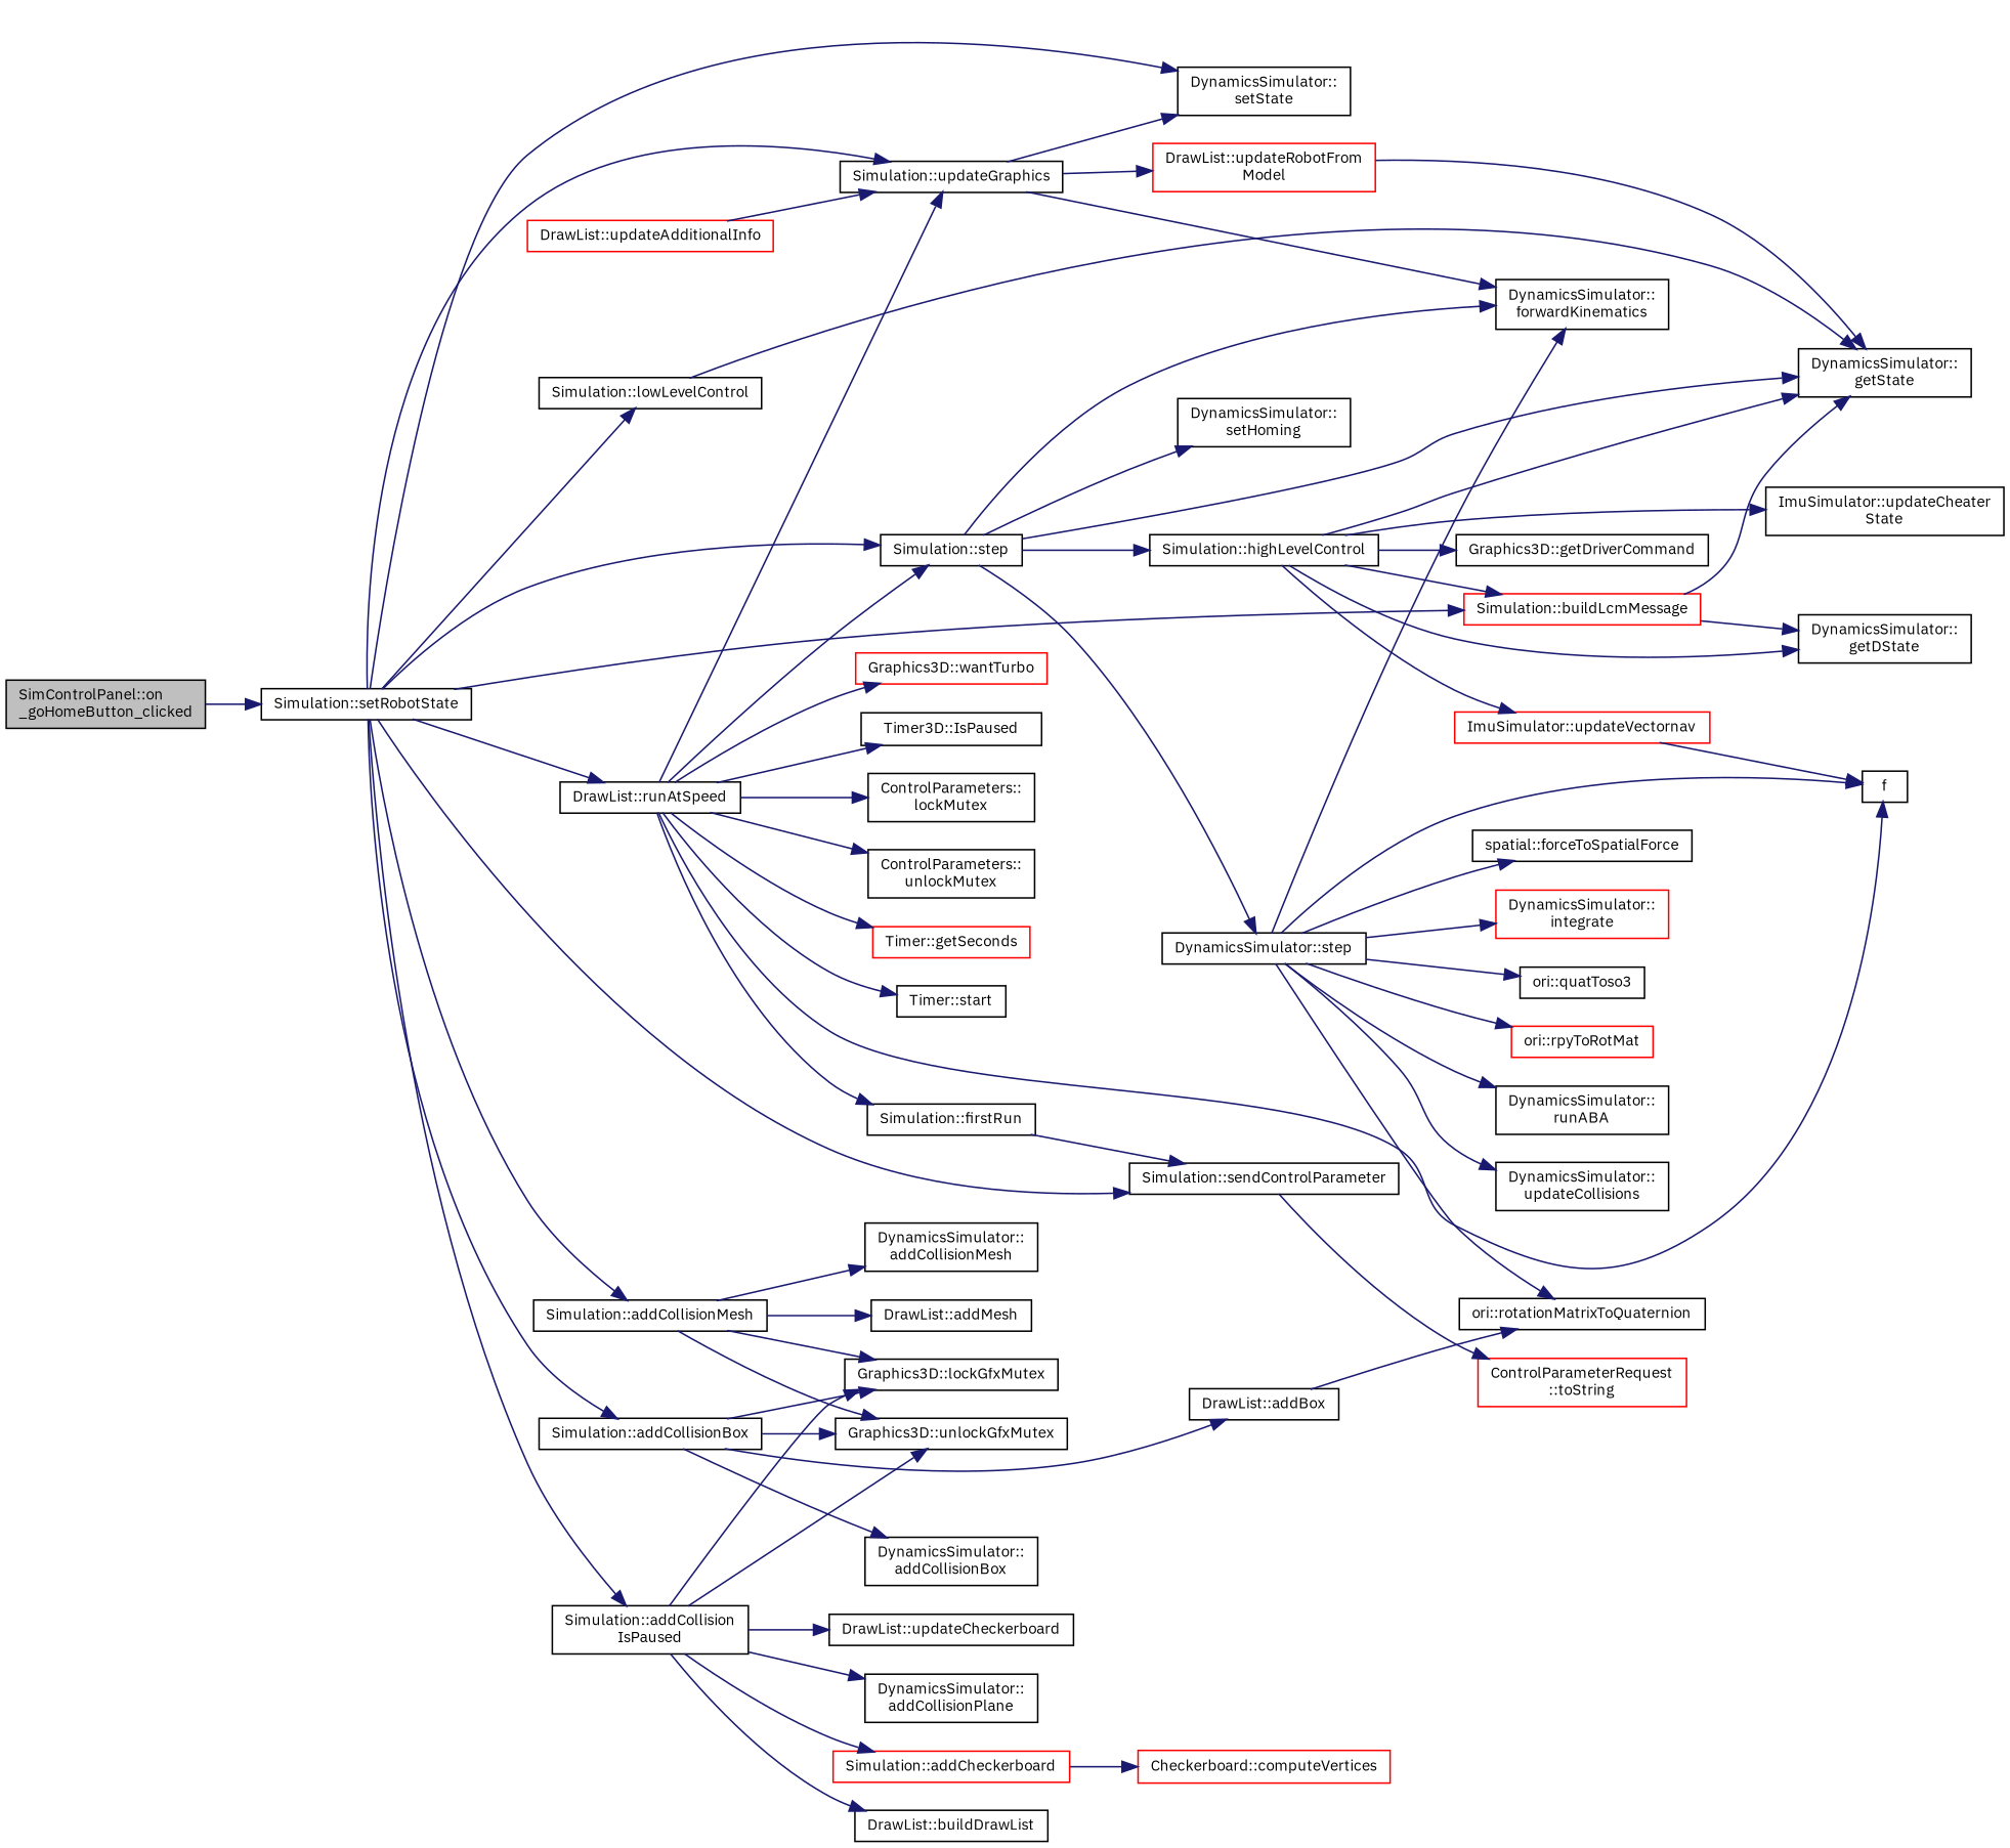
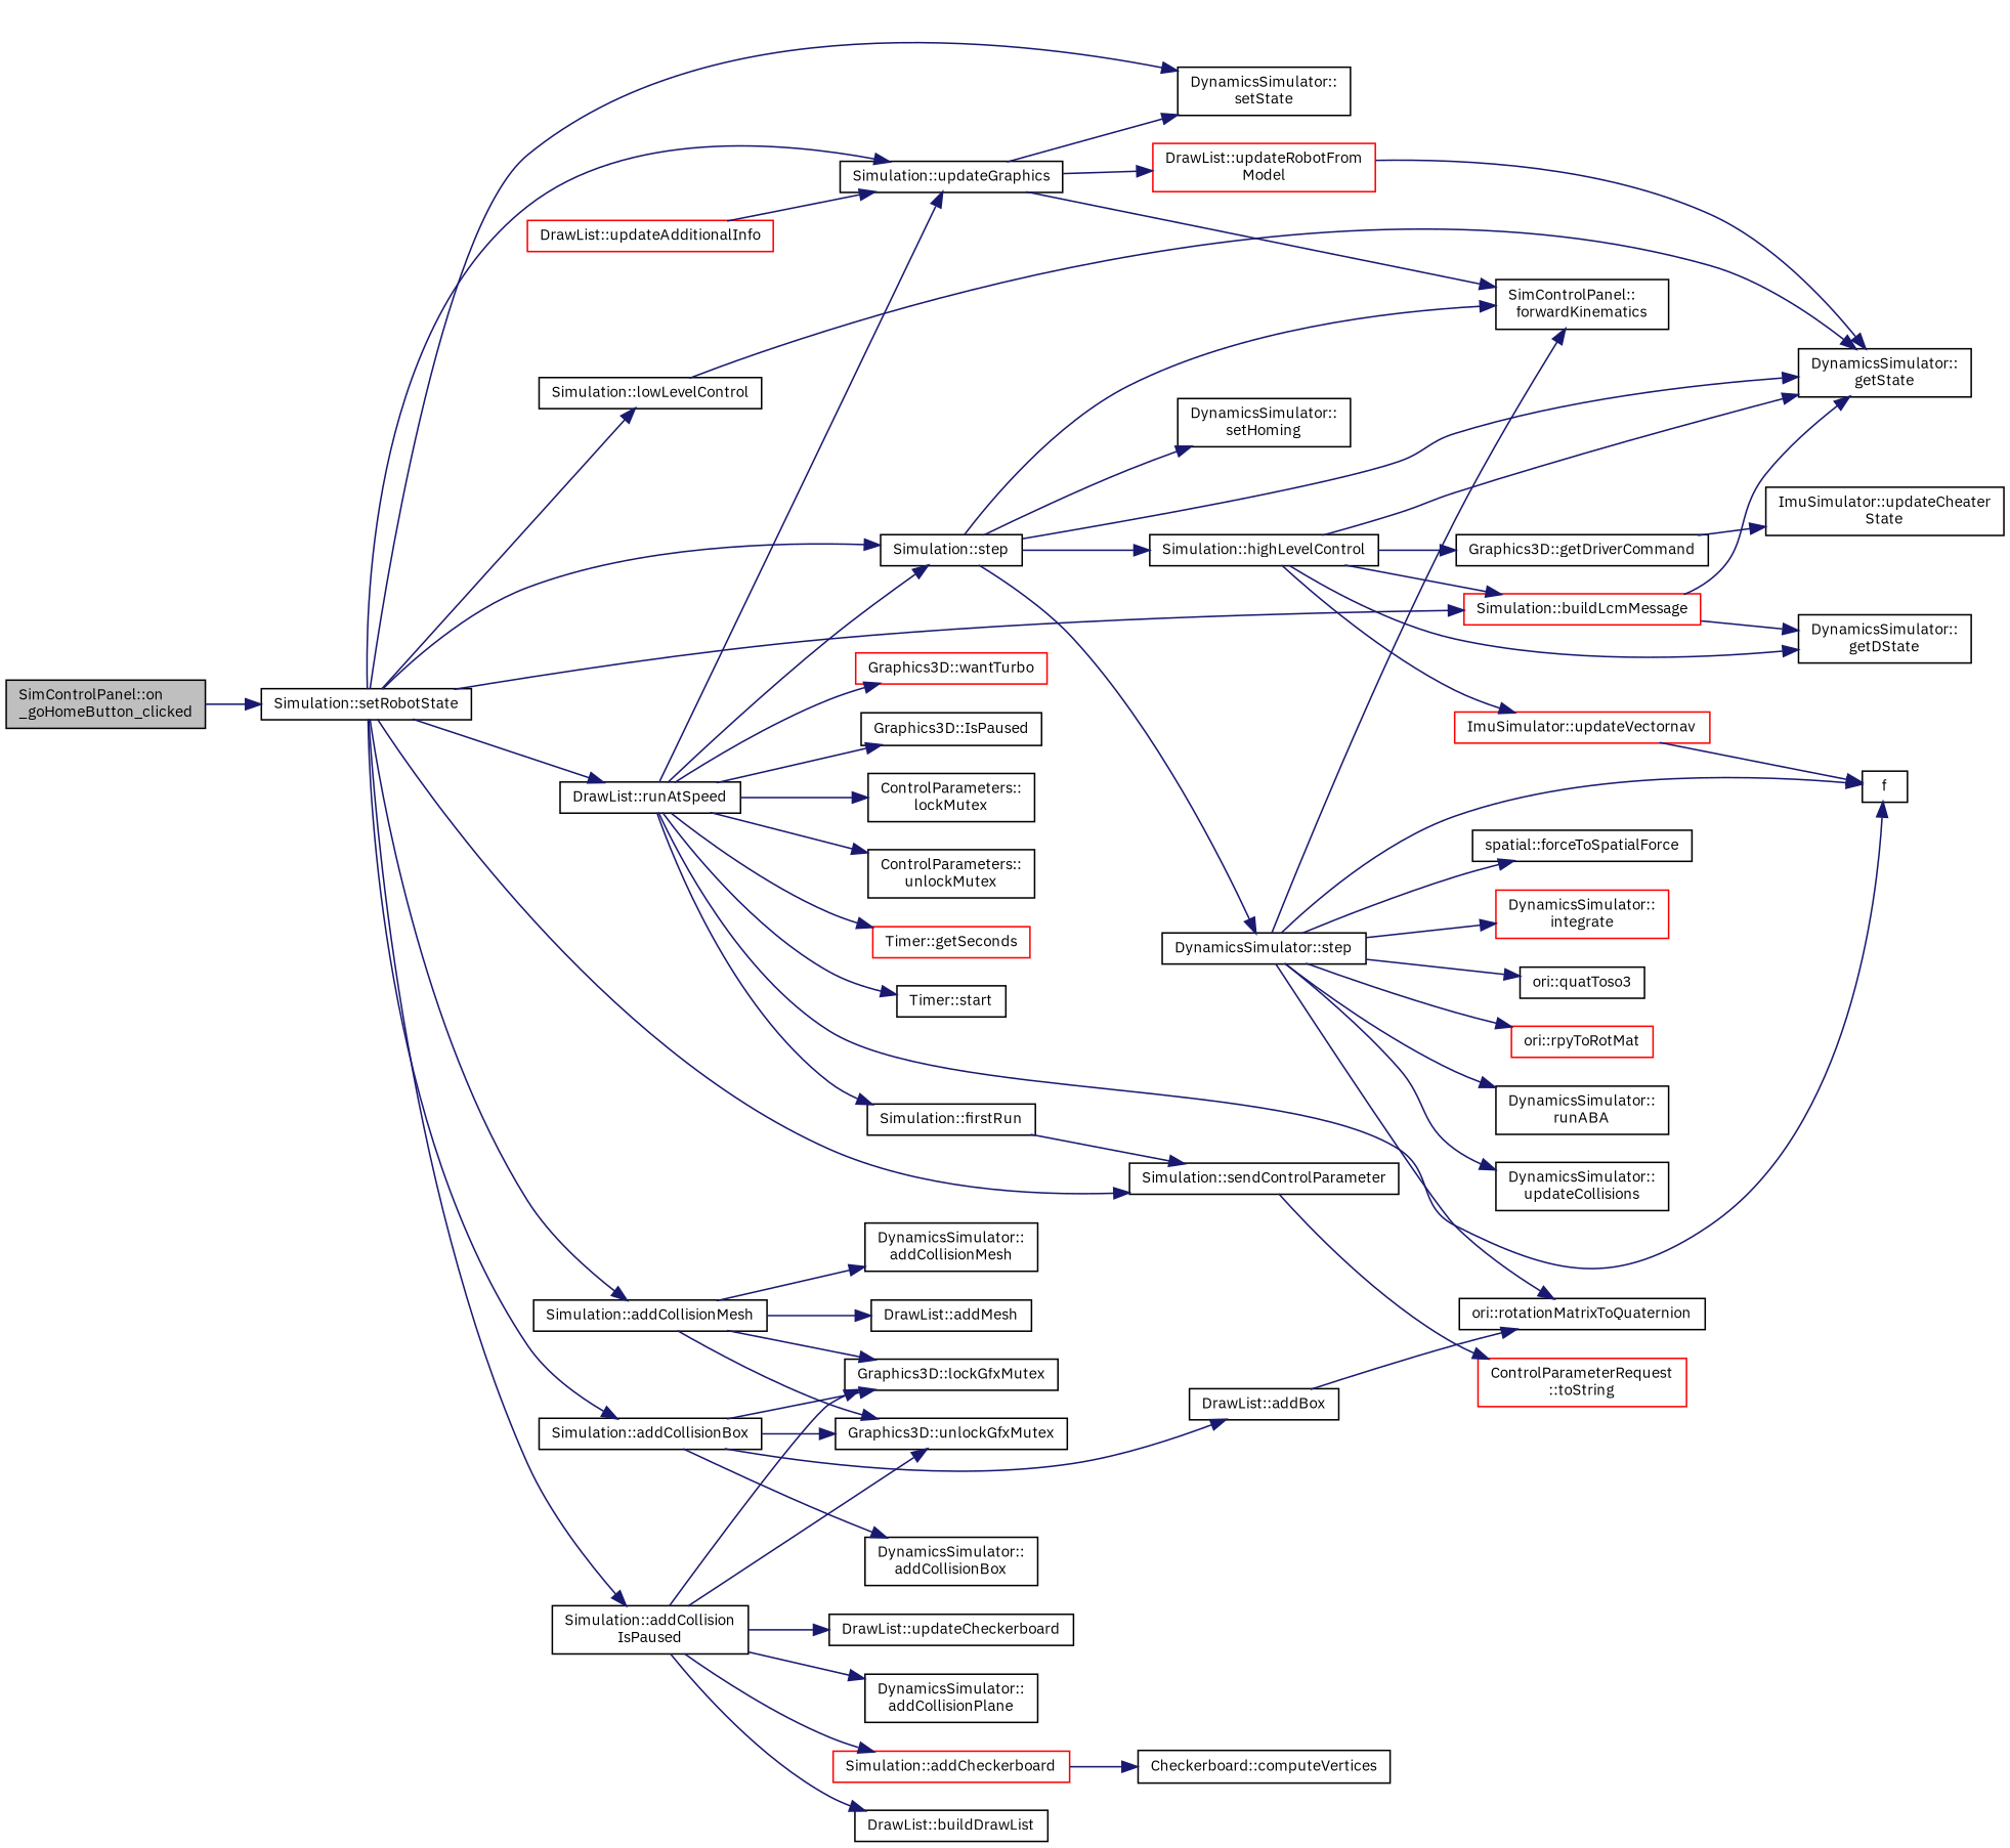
  digraph {
    fontname="IBM Plex Sans"
    rankdir=LR
    node [color=black fillcolor=white fontname="IBM Plex Sans" fontsize=10 shape=record style=filled]
    edge [color=midnightblue fontname="IBM Plex Sans" fontsize=10 labelfontname=FreeSans labelfontsize=10 style=solid]
    n1 [fillcolor=grey75 fontcolor=black height=0.2 label="SimControlPanel::on\l_goHomeButton_clicked" width=0.4]
    n2 [height=0.2 label="Simulation::setRobotState" width=0.4]
    n3 [height=0.2 label="DynamicsSimulator::\lsetState" width=0.4]
    n4 [height=0.2 label="Simulation::step" width=0.4]
    n5 [height=0.2 label="Simulation::lowLevelControl" width=0.4]
    n6 [height=0.2 label="Simulation::addCollision\lIsPaused" width=0.4]
    n7 [height=0.2 label="Simulation::addCollisionBox" width=0.4]
    n8 [height=0.2 label="Simulation::addCollisionMesh" width=0.4]
    n9 [height=0.2 label="Simulation::updateGraphics" width=0.4]
    n10 [height=0.2 label="DrawList::runAtSpeed" width=0.4]
    n11 [height=0.2 label="Simulation::sendControlParameter" width=0.4]
    n12 [color=red height=0.2 label="Simulation::buildLcmMessage" width=0.4]
    n13 [height=0.2 label="Simulation::highLevelControl" width=0.4]
    n14 [height=0.2 label="DynamicsSimulator::\lgetState" width=0.4]
    n15 [height=0.2 label="DynamicsSimulator::\lsetHoming" width=0.4]
    n16 [height=0.2 label="DynamicsSimulator::step" width=0.4]
-   n17 [height=0.2 label="DynamicsSimulator::\lforwardKinematics" width=0.4]
+   n17 [height=0.2 label="SimControlPanel::\lforwardKinematics" width=0.4]
    n18 [height=0.2 label="Graphics3D::getDriverCommand" width=0.4]
    n19 [height=0.2 label="ImuSimulator::updateCheater\lState" width=0.4]
    n20 [height=0.2 label="DynamicsSimulator::\lgetDState" width=0.4]
    n21 [color=red height=0.2 label="ImuSimulator::updateVectornav" width=0.4]
    n22 [height=0.2 label="DynamicsSimulator::\laddCollisionPlane" width=0.4]
    n23 [height=0.2 label="Graphics3D::lockGfxMutex" width=0.4]
    n24 [color=red height=0.2 label="Simulation::addCheckerboard" width=0.4]
    n25 [height=0.2 label="DrawList::buildDrawList" width=0.4]
    n26 [height=0.2 label="DrawList::updateCheckerboard" width=0.4]
    n27 [height=0.2 label="Graphics3D::unlockGfxMutex" width=0.4]
    n28 [height=0.2 label="DynamicsSimulator::\laddCollisionBox" width=0.4]
    n29 [height=0.2 label="DrawList::addBox" width=0.4]
    n30 [height=0.2 label="DynamicsSimulator::\laddCollisionMesh" width=0.4]
    n31 [height=0.2 label="DrawList::addMesh" width=0.4]
    n32 [color=red height=0.2 label="DrawList::updateRobotFrom\lModel" width=0.4]
    n33 [height=0.2 label=f width=0.4]
    n34 [height=0.2 label="Simulation::firstRun" width=0.4]
    n35 [color=red height=0.2 label="Graphics3D::wantTurbo" width=0.4]
-   n36 [height=0.2 label="Timer3D::IsPaused" width=0.4]
+   n36 [height=0.2 label="Graphics3D::IsPaused" width=0.4]
    n37 [height=0.2 label="ControlParameters::\llockMutex" width=0.4]
    n38 [height=0.2 label="ControlParameters::\lunlockMutex" width=0.4]
    n39 [color=red height=0.2 label="Timer::getSeconds" width=0.4]
    n40 [height=0.2 label="Timer::start" width=0.4]
    n41 [color=red height=0.2 label="ControlParameterRequest\l::toString" width=0.4]
    n42 [height=0.2 label="spatial::forceToSpatialForce" width=0.4]
    n43 [color=red height=0.2 label="DynamicsSimulator::\lintegrate" width=0.4]
    n44 [height=0.2 label="ori::quatToso3" width=0.4]
    n45 [height=0.2 label="ori::rotationMatrixToQuaternion" width=0.4]
    n46 [color=red height=0.2 label="ori::rpyToRotMat" width=0.4]
    n47 [height=0.2 label="DynamicsSimulator::\lrunABA" width=0.4]
    n48 [height=0.2 label="DynamicsSimulator::\lupdateCollisions" width=0.4]
-   n49 [color=red height=0.2 label="Checkerboard::computeVertices" width=0.4]
+   n49 [height=0.2 label="Checkerboard::computeVertices" width=0.4]
    n50 [color=red height=0.2 label="DrawList::updateAdditionalInfo" width=0.4]
    n1 -> n2
    n2 -> n3
    n2 -> n4
    n2 -> n5
    n2 -> n6
    n2 -> n7
    n2 -> n8
    n2 -> n9
    n2 -> n10
    n2 -> n11
    n2 -> n12
    n4 -> n13
    n4 -> n14
    n4 -> n15
    n4 -> n16
    n4 -> n17
    n5 -> n14
    n6 -> n22
    n6 -> n23
    n6 -> n24
    n6 -> n25
    n6 -> n26
    n6 -> n27
    n7 -> n23
    n7 -> n27
    n7 -> n28
    n7 -> n29
    n8 -> n23
    n8 -> n27
    n8 -> n30
    n8 -> n31
    n9 -> n3
    n9 -> n17
    n9 -> n32
    n10 -> n4
    n10 -> n9
    n10 -> n33
    n10 -> n34
    n10 -> n35
    n10 -> n36
    n10 -> n37
    n10 -> n38
    n10 -> n39
    n10 -> n40
    n11 -> n41
    n12 -> n14
    n12 -> n20
    n13 -> n12
    n13 -> n14
    n13 -> n18
-   n13 -> n19
+   n18 -> n19
    n13 -> n20
    n13 -> n21
    n16 -> n17
    n16 -> n33
    n16 -> n42
    n16 -> n43
    n16 -> n44
    n16 -> n45
    n16 -> n46
    n16 -> n47
    n16 -> n48
    n21 -> n33
    n24 -> n49
    n29 -> n45
    n32 -> n14
    n34 -> n11
    n50 -> n9
  }
